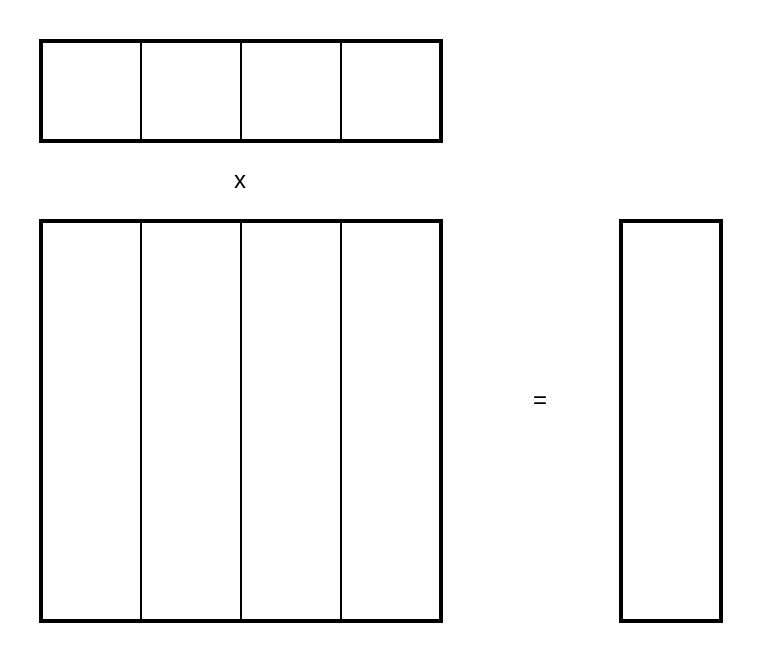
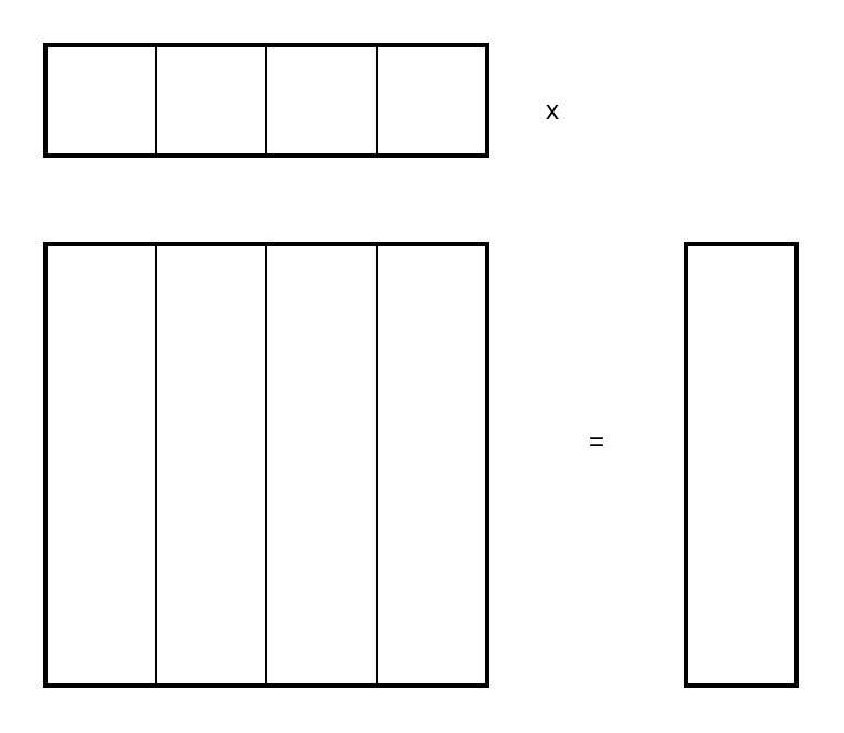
  <mxCell id="0" />
  <mxCell id="1" parent="0" />
  <mxCell id="2" value="" style="whiteSpace=wrap;html=1;aspect=fixed;strokeWidth=2;" vertex="1" parent="1"><mxGeometry x="20" y="110" width="200" height="200" as="geometry" /></mxCell>
  <mxCell id="3" value="" style="endArrow=none;html=1;entryX=0.25;entryY=0;entryDx=0;entryDy=0;exitX=0.25;exitY=1;exitDx=0;exitDy=0;" edge="1" parent="1" source="2" target="2"><mxGeometry width="50" height="50" relative="1" as="geometry"><mxPoint x="120" y="270" as="sourcePoint" /><mxPoint x="170" y="220" as="targetPoint" /></mxGeometry></mxCell>
  <mxCell id="4" value="" style="endArrow=none;html=1;entryX=0.5;entryY=0;entryDx=0;entryDy=0;exitX=0.5;exitY=1;exitDx=0;exitDy=0;" edge="1" parent="1" source="2" target="2"><mxGeometry width="50" height="50" relative="1" as="geometry"><mxPoint x="80" y="320" as="sourcePoint" /><mxPoint x="80" y="120" as="targetPoint" /></mxGeometry></mxCell>
  <mxCell id="5" value="" style="endArrow=none;html=1;entryX=0.75;entryY=0;entryDx=0;entryDy=0;exitX=0.75;exitY=1;exitDx=0;exitDy=0;" edge="1" parent="1" source="2" target="2"><mxGeometry width="50" height="50" relative="1" as="geometry"><mxPoint x="90" y="330" as="sourcePoint" /><mxPoint x="90" y="130" as="targetPoint" /></mxGeometry></mxCell>
  <mxCell id="6" value="" style="whiteSpace=wrap;html=1;strokeWidth=2;direction=east;" vertex="1" parent="1"><mxGeometry x="20" y="20" width="200" height="50" as="geometry" /></mxCell>
  <mxCell id="7" value="" style="whiteSpace=wrap;html=1;strokeWidth=2;direction=south;" vertex="1" parent="1"><mxGeometry x="310" y="110" width="50" height="200" as="geometry" /></mxCell>
  <mxCell id="8" value="" style="endArrow=none;html=1;exitX=0.75;exitY=1;exitDx=0;exitDy=0;entryX=0.75;entryY=0;entryDx=0;entryDy=0;" edge="1" parent="1" source="6" target="6"><mxGeometry width="50" height="50" relative="1" as="geometry"><mxPoint x="170" y="80" as="sourcePoint" /><mxPoint x="170" y="30" as="targetPoint" /></mxGeometry></mxCell>
  <mxCell id="9" value="" style="endArrow=none;html=1;entryX=0.5;entryY=0;entryDx=0;entryDy=0;exitX=0.5;exitY=1;exitDx=0;exitDy=0;" edge="1" parent="1" source="6" target="6"><mxGeometry width="50" height="50" relative="1" as="geometry"><mxPoint x="270" y="210" as="sourcePoint" /><mxPoint x="300" y="160" as="targetPoint" /></mxGeometry></mxCell>
  <mxCell id="10" value="" style="endArrow=none;html=1;entryX=0.25;entryY=0;entryDx=0;entryDy=0;exitX=0.25;exitY=1;exitDx=0;exitDy=0;" edge="1" parent="1" source="6" target="6"><mxGeometry width="50" height="50" relative="1" as="geometry"><mxPoint x="480" y="100" as="sourcePoint" /><mxPoint x="530" y="100" as="targetPoint" /></mxGeometry></mxCell>
- <mxCell id="11" value="x" style="text;html=1;strokeColor=none;fillColor=none;align=center;verticalAlign=middle;whiteSpace=wrap;rounded=0;" vertex="1" parent="1"><mxGeometry x="105" y="80" width="30" height="20" as="geometry" /></mxCell>
+ <mxCell id="11" value="x" style="text;html=1;strokeColor=none;fillColor=none;align=center;verticalAlign=middle;whiteSpace=wrap;rounded=0;" vertex="1" parent="1"><mxGeometry x="235" y="40" width="30" height="20" as="geometry" /></mxCell>
  <mxCell id="12" value="=" style="text;html=1;strokeColor=none;fillColor=none;align=center;verticalAlign=middle;whiteSpace=wrap;rounded=0;" vertex="1" parent="1"><mxGeometry x="260" y="190" width="20" height="20" as="geometry" /></mxCell>
